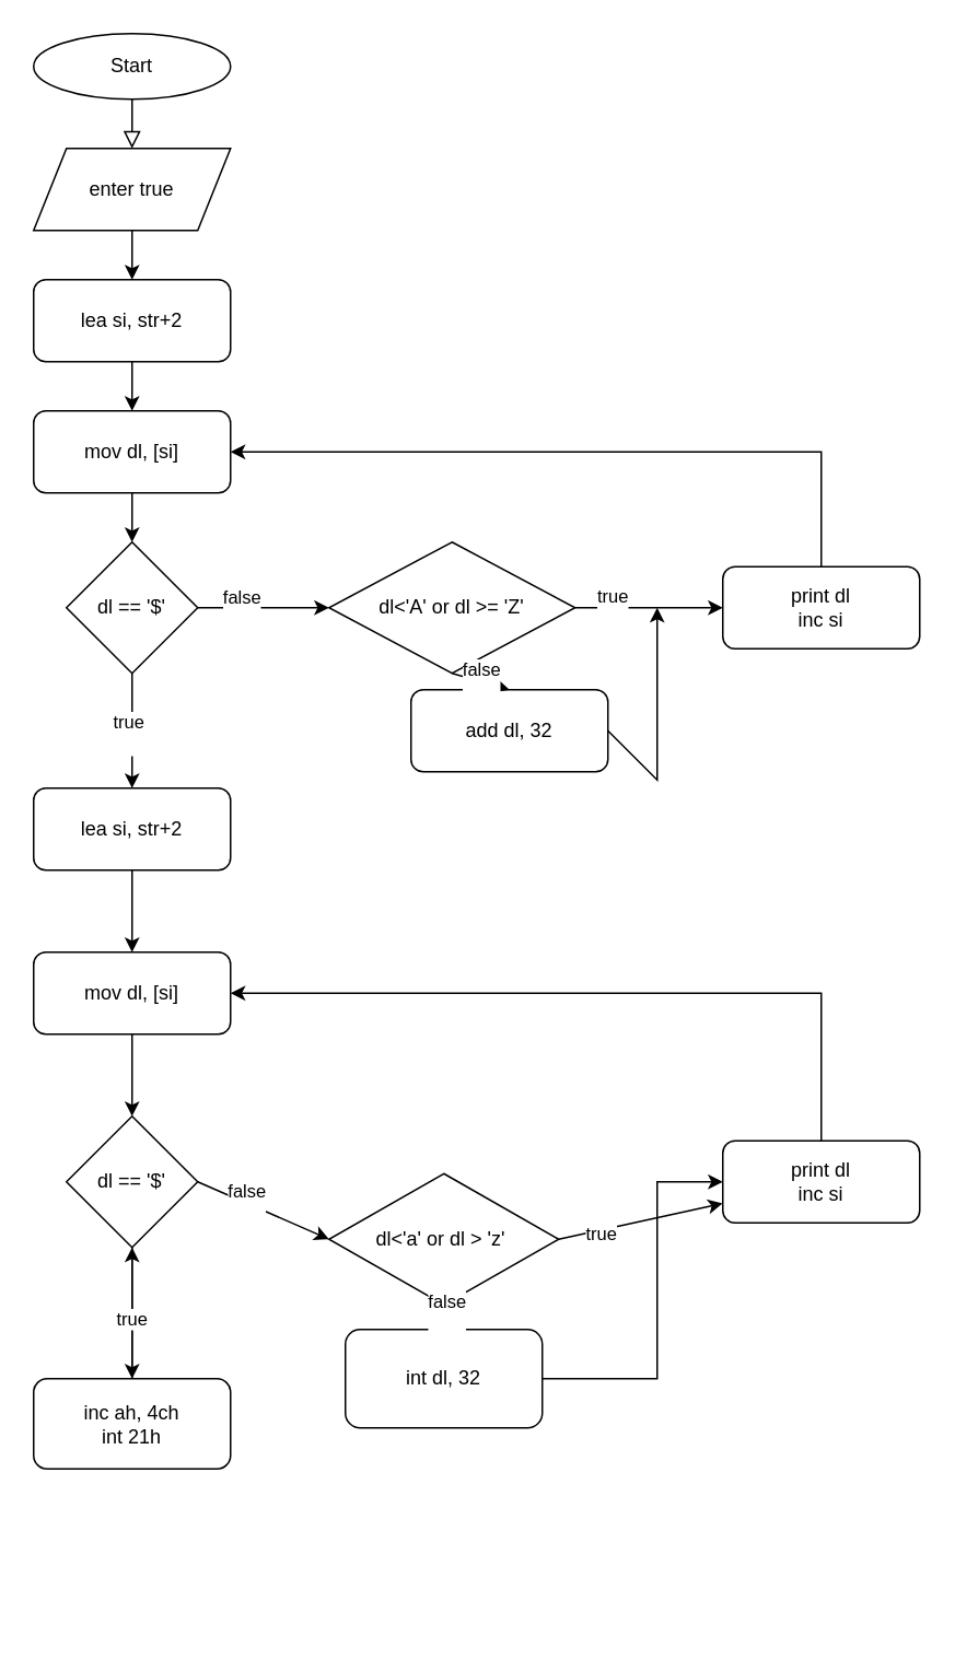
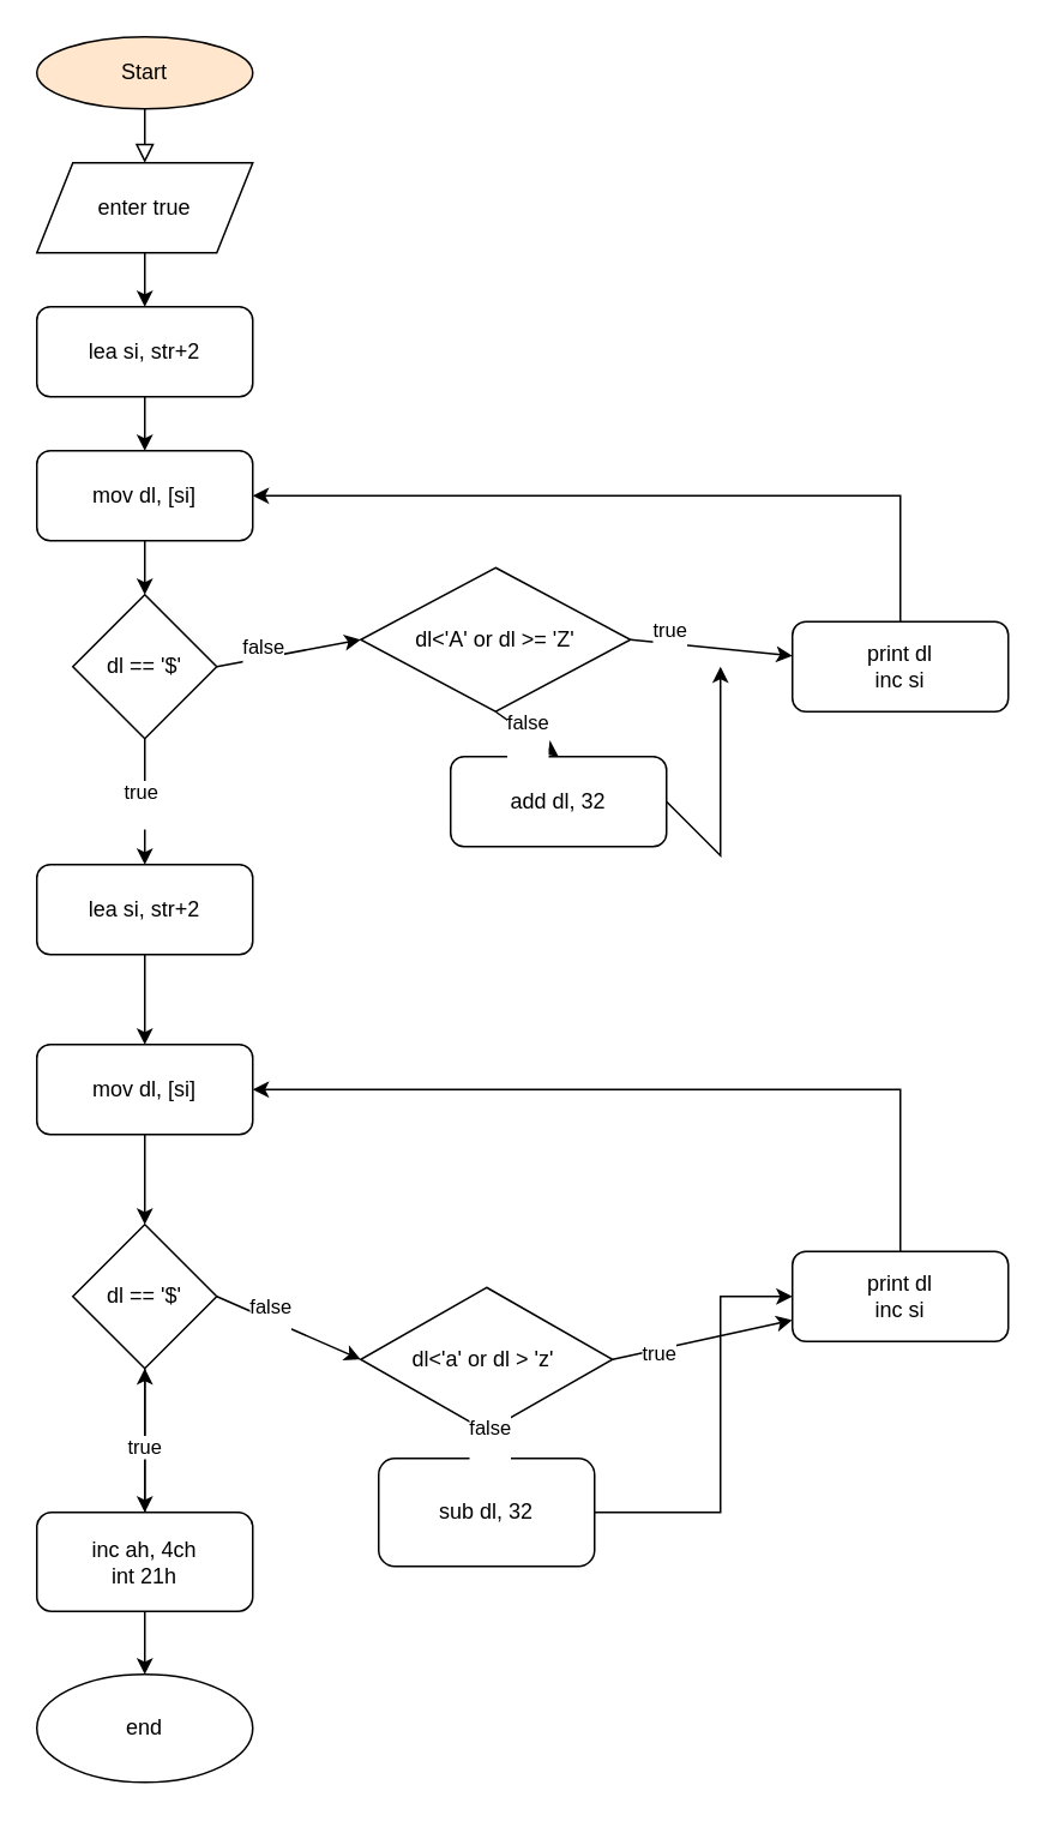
  <mxCell id="0" />
  <mxCell id="1" parent="0" />
  <mxCell id="2" value="" style="rounded=0;html=1;jettySize=auto;orthogonalLoop=1;fontSize=11;endArrow=block;endFill=0;endSize=8;strokeWidth=1;shadow=0;labelBackgroundColor=none;edgeStyle=orthogonalEdgeStyle;entryX=0.5;entryY=0;entryDx=0;entryDy=0;" parent="1" target="12" edge="1"><mxGeometry relative="1" as="geometry"><mxPoint x="80" y="60" as="sourcePoint" /><mxPoint x="80" y="110" as="targetPoint" /></mxGeometry></mxCell>
- <mxCell id="3" value="Start" style="ellipse;whiteSpace=wrap;html=1;" parent="1" vertex="1"><mxGeometry x="20" y="20" width="120" height="40" as="geometry" /></mxCell>
+ <mxCell id="3" value="Start" style="ellipse;whiteSpace=wrap;html=1;fillColor=#ffe6cc;" parent="1" vertex="1"><mxGeometry x="20" y="20" width="120" height="40" as="geometry" /></mxCell>
  <mxCell id="4" value="lea si, str+2" style="rounded=1;whiteSpace=wrap;html=1;" parent="1" vertex="1"><mxGeometry x="20" y="170" width="120" height="50" as="geometry" /></mxCell>
  <mxCell id="5" value="" style="endArrow=classic;html=1;rounded=0;exitX=0.5;exitY=1;exitDx=0;exitDy=0;entryX=0.5;entryY=0;entryDx=0;entryDy=0;" parent="1" source="12" target="4" edge="1"><mxGeometry width="50" height="50" relative="1" as="geometry"><mxPoint x="80" y="190" as="sourcePoint" /><mxPoint x="240" y="100" as="targetPoint" /></mxGeometry></mxCell>
  <mxCell id="6" value="mov dl, [si]" style="rounded=1;whiteSpace=wrap;html=1;" parent="1" vertex="1"><mxGeometry x="20" y="250" width="120" height="50" as="geometry" /></mxCell>
  <mxCell id="7" value="" style="endArrow=classic;html=1;rounded=0;exitX=0.5;exitY=1;exitDx=0;exitDy=0;entryX=0.5;entryY=0;entryDx=0;entryDy=0;" parent="1" source="4" target="6" edge="1"><mxGeometry width="50" height="50" relative="1" as="geometry"><mxPoint x="220" y="320" as="sourcePoint" /><mxPoint x="270" y="270" as="targetPoint" /></mxGeometry></mxCell>
  <mxCell id="8" value="dl == '$'" style="rhombus;whiteSpace=wrap;html=1;" parent="1" vertex="1"><mxGeometry x="40" y="330" width="80" height="80" as="geometry" /></mxCell>
  <mxCell id="9" value="" style="endArrow=classic;html=1;rounded=0;exitX=1;exitY=0.5;exitDx=0;exitDy=0;entryX=0;entryY=0.5;entryDx=0;entryDy=0;" parent="1" source="8" target="11" edge="1"><mxGeometry width="50" height="50" relative="1" as="geometry"><mxPoint x="140" y="410" as="sourcePoint" /><mxPoint x="170" y="370" as="targetPoint" /></mxGeometry></mxCell>
  <mxCell id="10" value="false&lt;div&gt;&lt;br&gt;&lt;/div&gt;" style="edgeLabel;html=1;align=center;verticalAlign=middle;resizable=0;points=[];" parent="9" vertex="1" connectable="0"><mxGeometry x="-0.35" relative="1" as="geometry"><mxPoint as="offset" /></mxGeometry></mxCell>
- <mxCell id="11" value="dl&amp;lt;'A' or dl &amp;gt;= 'Z'" style="rhombus;whiteSpace=wrap;html=1;" parent="1" vertex="1"><mxGeometry x="200" y="330" width="150" height="80" as="geometry" /></mxCell>
+ <mxCell id="11" value="dl&amp;lt;'A' or dl &amp;gt;= 'Z'" style="rhombus;whiteSpace=wrap;html=1;" parent="1" vertex="1"><mxGeometry x="200" y="315" width="150" height="80" as="geometry" /></mxCell>
  <mxCell id="12" value="enter true" style="shape=parallelogram;perimeter=parallelogramPerimeter;whiteSpace=wrap;html=1;fixedSize=1;" parent="1" vertex="1"><mxGeometry x="20" y="90" width="120" height="50" as="geometry" /></mxCell>
  <mxCell id="13" value="print dl&lt;br&gt;inc si" style="rounded=1;whiteSpace=wrap;html=1;" parent="1" vertex="1"><mxGeometry x="440" y="345" width="120" height="50" as="geometry" /></mxCell>
  <mxCell id="14" value="add dl, 32" style="rounded=1;whiteSpace=wrap;html=1;" parent="1" vertex="1"><mxGeometry x="250" y="420" width="120" height="50" as="geometry" /></mxCell>
  <mxCell id="15" value="lea si, str+2" style="rounded=1;whiteSpace=wrap;html=1;" parent="1" vertex="1"><mxGeometry x="20" y="480" width="120" height="50" as="geometry" /></mxCell>
  <mxCell id="16" value="mov dl, [si]" style="rounded=1;whiteSpace=wrap;html=1;" parent="1" vertex="1"><mxGeometry x="20" y="580" width="120" height="50" as="geometry" /></mxCell>
  <mxCell id="17" value="dl == '$'" style="rhombus;whiteSpace=wrap;html=1;" parent="1" vertex="1"><mxGeometry x="40" y="680" width="80" height="80" as="geometry" /></mxCell>
  <mxCell id="18" value="" style="endArrow=classic;html=1;rounded=0;exitX=0.5;exitY=1;exitDx=0;exitDy=0;" parent="1" source="6" target="8" edge="1"><mxGeometry width="50" height="50" relative="1" as="geometry"><mxPoint x="200" y="350" as="sourcePoint" /><mxPoint x="250" y="300" as="targetPoint" /></mxGeometry></mxCell>
  <mxCell id="19" value="" style="endArrow=classic;html=1;rounded=0;exitX=1;exitY=0.5;exitDx=0;exitDy=0;" parent="1" source="11" target="13" edge="1"><mxGeometry width="50" height="50" relative="1" as="geometry"><mxPoint x="490" y="350" as="sourcePoint" /><mxPoint x="540" y="300" as="targetPoint" /></mxGeometry></mxCell>
  <mxCell id="20" value="true&lt;div&gt;&lt;br&gt;&lt;/div&gt;" style="edgeLabel;html=1;align=center;verticalAlign=middle;resizable=0;points=[];" parent="19" vertex="1" connectable="0"><mxGeometry x="-0.511" y="1" relative="1" as="geometry"><mxPoint as="offset" /></mxGeometry></mxCell>
  <mxCell id="21" value="" style="endArrow=classic;html=1;rounded=0;exitX=0.5;exitY=1;exitDx=0;exitDy=0;entryX=0.5;entryY=0;entryDx=0;entryDy=0;" parent="1" source="8" target="15" edge="1"><mxGeometry width="50" height="50" relative="1" as="geometry"><mxPoint x="130" y="410" as="sourcePoint" /><mxPoint x="80" y="460" as="targetPoint" /></mxGeometry></mxCell>
  <mxCell id="22" value="true&lt;div&gt;&lt;br&gt;&lt;/div&gt;" style="edgeLabel;html=1;align=center;verticalAlign=middle;resizable=0;points=[];" parent="21" vertex="1" connectable="0"><mxGeometry x="0.024" y="-3" relative="1" as="geometry"><mxPoint as="offset" /></mxGeometry></mxCell>
  <mxCell id="23" value="" style="endArrow=classic;html=1;rounded=0;exitX=0.5;exitY=1;exitDx=0;exitDy=0;entryX=0.5;entryY=0;entryDx=0;entryDy=0;" parent="1" source="11" target="14" edge="1"><mxGeometry width="50" height="50" relative="1" as="geometry"><mxPoint x="274" y="525" as="sourcePoint" /><mxPoint x="520" y="570" as="targetPoint" /></mxGeometry></mxCell>
  <mxCell id="24" value="false&lt;div&gt;&lt;br&gt;&lt;/div&gt;" style="edgeLabel;html=1;align=center;verticalAlign=middle;resizable=0;points=[];" parent="23" vertex="1" connectable="0"><mxGeometry x="-0.024" relative="1" as="geometry"><mxPoint as="offset" /></mxGeometry></mxCell>
  <mxCell id="25" value="" style="endArrow=classic;html=1;rounded=0;exitX=1;exitY=0.5;exitDx=0;exitDy=0;" parent="1" source="14" edge="1"><mxGeometry width="50" height="50" relative="1" as="geometry"><mxPoint x="480" y="690" as="sourcePoint" /><mxPoint x="400" y="370" as="targetPoint" /><Array as="points"><mxPoint x="400" y="475" /></Array></mxGeometry></mxCell>
  <mxCell id="26" value="" style="endArrow=classic;html=1;rounded=0;exitX=0.5;exitY=0;exitDx=0;exitDy=0;entryX=1;entryY=0.5;entryDx=0;entryDy=0;" parent="1" source="13" target="6" edge="1"><mxGeometry width="50" height="50" relative="1" as="geometry"><mxPoint x="470" y="300" as="sourcePoint" /><mxPoint x="520" y="250" as="targetPoint" /><Array as="points"><mxPoint x="500" y="275" /></Array></mxGeometry></mxCell>
  <mxCell id="27" value="dl&amp;lt;'a' or dl &amp;gt; 'z'&amp;nbsp;" style="rhombus;whiteSpace=wrap;html=1;" parent="1" vertex="1"><mxGeometry x="200" y="715" width="140" height="80" as="geometry" /></mxCell>
  <mxCell id="28" value="print dl&lt;br&gt;inc si" style="rounded=1;whiteSpace=wrap;html=1;" parent="1" vertex="1"><mxGeometry x="440" y="695" width="120" height="50" as="geometry" /></mxCell>
- <mxCell id="29" value="int dl, 32" style="rounded=1;whiteSpace=wrap;html=1;" parent="1" vertex="1"><mxGeometry x="210" y="810" width="120" height="60" as="geometry" /></mxCell>
+ <mxCell id="29" value="sub dl, 32" style="rounded=1;whiteSpace=wrap;html=1;" parent="1" vertex="1"><mxGeometry x="210" y="810" width="120" height="60" as="geometry" /></mxCell>
  <mxCell id="30" value="" style="endArrow=classic;html=1;rounded=0;exitX=1;exitY=0.5;exitDx=0;exitDy=0;" parent="1" source="27" target="28" edge="1"><mxGeometry width="50" height="50" relative="1" as="geometry"><mxPoint x="516" y="810" as="sourcePoint" /><mxPoint x="566" y="760" as="targetPoint" /></mxGeometry></mxCell>
  <mxCell id="31" value="true" style="edgeLabel;html=1;align=center;verticalAlign=middle;resizable=0;points=[];" parent="30" vertex="1" connectable="0"><mxGeometry x="-0.5" y="-2" relative="1" as="geometry"><mxPoint as="offset" /></mxGeometry></mxCell>
  <mxCell id="32" value="" style="endArrow=classic;html=1;rounded=0;exitX=0.5;exitY=1;exitDx=0;exitDy=0;entryX=0.5;entryY=0;entryDx=0;entryDy=0;" parent="1" source="27" target="29" edge="1"><mxGeometry width="50" height="50" relative="1" as="geometry"><mxPoint x="274" y="880" as="sourcePoint" /><mxPoint x="546" y="1030" as="targetPoint" /></mxGeometry></mxCell>
  <mxCell id="33" value="false&lt;div&gt;&lt;br&gt;&lt;/div&gt;" style="edgeLabel;html=1;align=center;verticalAlign=middle;resizable=0;points=[];" parent="32" vertex="1" connectable="0"><mxGeometry x="-0.429" y="1" relative="1" as="geometry"><mxPoint as="offset" /></mxGeometry></mxCell>
  <mxCell id="34" value="" style="endArrow=classic;html=1;rounded=0;exitX=1;exitY=0.5;exitDx=0;exitDy=0;entryX=0;entryY=0.5;entryDx=0;entryDy=0;" parent="1" source="29" target="28" edge="1"><mxGeometry width="50" height="50" relative="1" as="geometry"><mxPoint x="506" y="1150" as="sourcePoint" /><mxPoint x="530" y="820" as="targetPoint" /><Array as="points"><mxPoint x="400" y="840" /><mxPoint x="400" y="720" /></Array></mxGeometry></mxCell>
  <mxCell id="35" value="" style="edgeStyle=orthogonalEdgeStyle;rounded=0;orthogonalLoop=1;jettySize=auto;html=1;" edge="1" parent="1" source="36" target="17"><mxGeometry relative="1" as="geometry" /></mxCell>
  <mxCell id="36" value="inc ah, 4ch&lt;br&gt;int 21h" style="rounded=1;whiteSpace=wrap;html=1;" parent="1" vertex="1"><mxGeometry x="20" y="840" width="120" height="55" as="geometry" /></mxCell>
  <mxCell id="37" value="" style="endArrow=classic;html=1;rounded=0;exitX=0.5;exitY=1;exitDx=0;exitDy=0;entryX=0.5;entryY=0;entryDx=0;entryDy=0;" parent="1" source="15" target="16" edge="1"><mxGeometry width="50" height="50" relative="1" as="geometry"><mxPoint x="270" y="800" as="sourcePoint" /><mxPoint x="320" y="750" as="targetPoint" /></mxGeometry></mxCell>
  <mxCell id="38" value="" style="endArrow=classic;html=1;rounded=0;exitX=0.5;exitY=1;exitDx=0;exitDy=0;entryX=0.5;entryY=0;entryDx=0;entryDy=0;" parent="1" source="16" target="17" edge="1"><mxGeometry width="50" height="50" relative="1" as="geometry"><mxPoint x="220" y="800" as="sourcePoint" /><mxPoint x="270" y="750" as="targetPoint" /></mxGeometry></mxCell>
  <mxCell id="39" value="" style="endArrow=classic;html=1;rounded=0;exitX=0.5;exitY=1;exitDx=0;exitDy=0;entryX=0.5;entryY=0;entryDx=0;entryDy=0;" parent="1" source="17" target="36" edge="1"><mxGeometry width="50" height="50" relative="1" as="geometry"><mxPoint x="230" y="780" as="sourcePoint" /><mxPoint x="80" y="810" as="targetPoint" /></mxGeometry></mxCell>
  <mxCell id="40" value="&lt;div&gt;true&lt;/div&gt;" style="edgeLabel;html=1;align=center;verticalAlign=middle;resizable=0;points=[];" parent="39" vertex="1" connectable="0"><mxGeometry x="0.08" y="-1" relative="1" as="geometry"><mxPoint as="offset" /></mxGeometry></mxCell>
  <mxCell id="41" value="" style="endArrow=classic;html=1;rounded=0;exitX=1;exitY=0.5;exitDx=0;exitDy=0;entryX=0;entryY=0.5;entryDx=0;entryDy=0;" parent="1" source="17" target="27" edge="1"><mxGeometry width="50" height="50" relative="1" as="geometry"><mxPoint x="100" y="790" as="sourcePoint" /><mxPoint x="180" y="720" as="targetPoint" /></mxGeometry></mxCell>
  <mxCell id="42" value="&lt;div&gt;false&lt;/div&gt;&lt;div&gt;&lt;br&gt;&lt;/div&gt;" style="edgeLabel;html=1;align=center;verticalAlign=middle;resizable=0;points=[];" parent="41" vertex="1" connectable="0"><mxGeometry x="-0.267" relative="1" as="geometry"><mxPoint as="offset" /></mxGeometry></mxCell>
+ <mxCell id="43" value="end" style="ellipse;whiteSpace=wrap;html=1;" parent="1" vertex="1"><mxGeometry x="20" y="930" width="120" height="60" as="geometry" /></mxCell>
+ <mxCell id="44" value="" style="endArrow=classic;html=1;rounded=0;exitX=0.5;exitY=1;exitDx=0;exitDy=0;entryX=0.5;entryY=0;entryDx=0;entryDy=0;" parent="1" source="36" target="43" edge="1"><mxGeometry width="50" height="50" relative="1" as="geometry"><mxPoint x="250" y="1080" as="sourcePoint" /><mxPoint x="300" y="1030" as="targetPoint" /></mxGeometry></mxCell>
  <mxCell id="45" value="" style="endArrow=classic;html=1;rounded=0;entryX=1;entryY=0.5;entryDx=0;entryDy=0;exitX=0.5;exitY=0;exitDx=0;exitDy=0;" parent="1" source="28" target="16" edge="1"><mxGeometry width="50" height="50" relative="1" as="geometry"><mxPoint x="590" y="790" as="sourcePoint" /><mxPoint x="610" y="660" as="targetPoint" /><Array as="points"><mxPoint x="500" y="605" /></Array></mxGeometry></mxCell>
